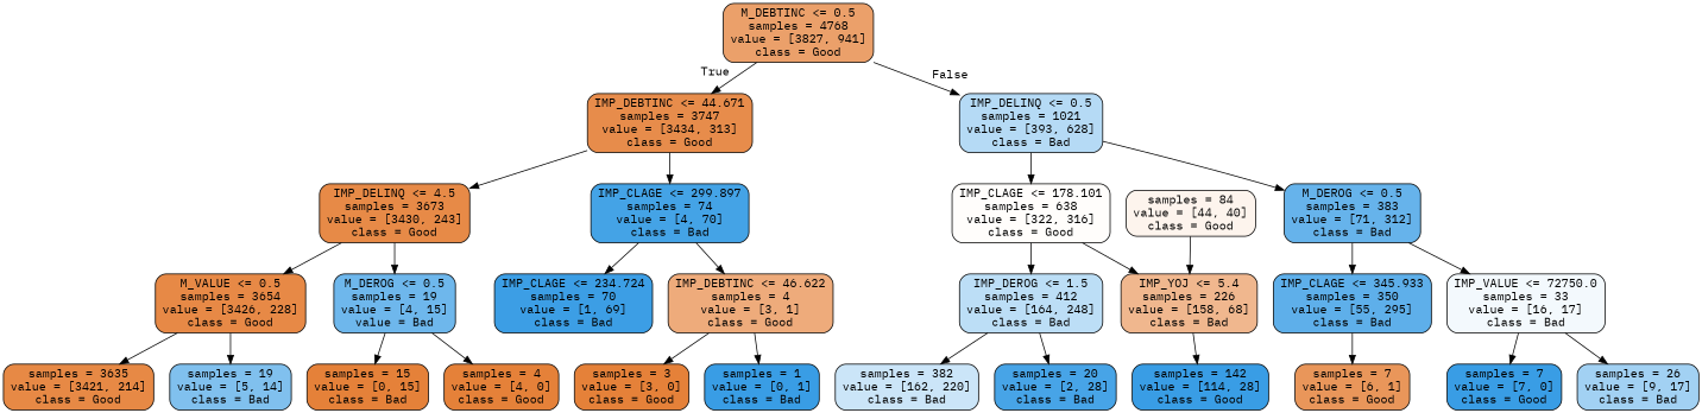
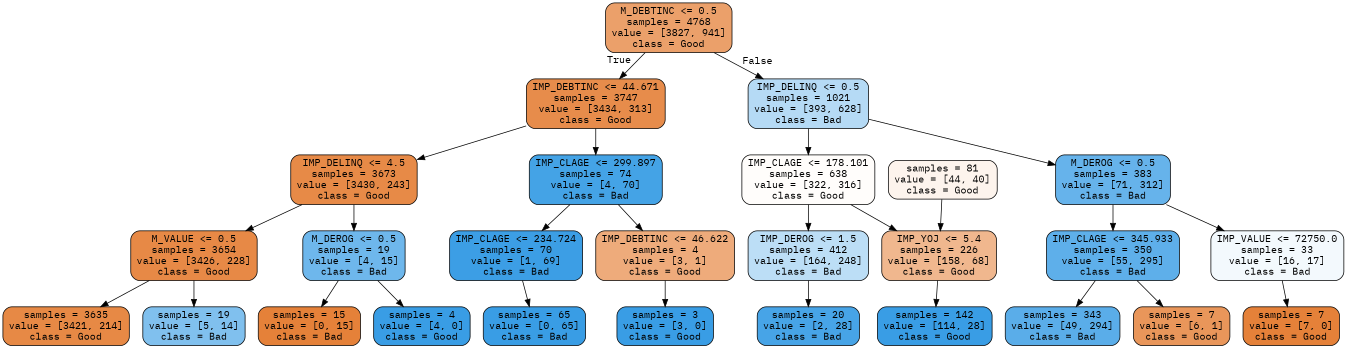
  digraph {
    fontname="IBM Plex Mono"
    node [color=black fillcolor="#e58139" fontname="IBM Plex Mono" shape=box style="filled, rounded"]
    edge [fontname="IBM Plex Mono"]
    n1 [fillcolor="#eba06a" label="M_DEBTINC <= 0.5\nsamples = 4768\nvalue = [3827, 941]\nclass = Good"]
    n2 [fillcolor="#e78c4b" label="IMP_DEBTINC <= 44.671\nsamples = 3747\nvalue = [3434, 313]\nclass = Good"]
    n3 [fillcolor="#b5daf5" label="IMP_DELINQ <= 0.5\nsamples = 1021\nvalue = [393, 628]\nclass = Bad"]
    n4 [fillcolor="#e78a47" label="IMP_DELINQ <= 4.5\nsamples = 3673\nvalue = [3430, 243]\nclass = Good"]
    n5 [fillcolor="#44a3e6" label="IMP_CLAGE <= 299.897\nsamples = 74\nvalue = [4, 70]\nclass = Bad"]
    n6 [fillcolor="#fffdfb" label="IMP_CLAGE <= 178.101\nsamples = 638\nvalue = [322, 316]\nclass = Good"]
    n7 [fillcolor="#66b3eb" label="M_DEROG <= 0.5\nsamples = 383\nvalue = [71, 312]\nclass = Bad"]
    n8 [fillcolor="#e78946" label="M_VALUE <= 0.5\nsamples = 3654\nvalue = [3426, 228]\nclass = Good"]
-   n9 [fillcolor="#6eb7ec" label="M_DEROG <= 0.5\nsamples = 19\nvalue = [4, 15]\nvalue = Bad"]
+   n9 [fillcolor="#6eb7ec" label="M_DEROG <= 0.5\nsamples = 19\nvalue = [4, 15]\nclass = Bad"]
    n10 [fillcolor="#3c9ee5" label="IMP_CLAGE <= 234.724\nsamples = 70\nvalue = [1, 69]\nclass = Bad"]
    n11 [fillcolor="#eeab7b" label="IMP_DEBTINC <= 46.622\nsamples = 4\nvalue = [3, 1]\nclass = Good"]
    n12 [fillcolor="#e78945" label="samples = 3635\nvalue = [3421, 214]\nclass = Good"]
    n13 [fillcolor="#80c0ee" label="samples = 19\nvalue = [5, 14]\nclass = Bad"]
    n14 [label="samples = 15\nvalue = [0, 15]\nclass = Bad"]
-   n15 [label="samples = 4\nvalue = [4, 0]\nclass = Good"]
-   n17 [label="samples = 3\nvalue = [3, 0]\nclass = Good"]
-   n18 [fillcolor="#399de5" label="samples = 1\nvalue = [0, 1]\nclass = Bad"]
+   n15 [fillcolor="#399de5" label="samples = 4\nvalue = [4, 0]\nclass = Good"]
+   n16 [fillcolor="#399de5" label="samples = 65\nvalue = [0, 65]\nclass = Bad"]
+   n17 [fillcolor="#399de5" label="samples = 3\nvalue = [3, 0]\nclass = Good"]
    n19 [fillcolor="#bcdef6" label="IMP_DEROG <= 1.5\nsamples = 412\nvalue = [164, 248]\nclass = Bad"]
-   n20 [fillcolor="#f0b78e" label="IMP_YOJ <= 5.4\nsamples = 226\nvalue = [158, 68]\nclass = Bad"]
+   n20 [fillcolor="#f0b78e" label="IMP_YOJ <= 5.4\nsamples = 226\nvalue = [158, 68]\nclass = Good"]
    n21 [fillcolor="#5eafea" label="IMP_CLAGE <= 345.933\nsamples = 350\nvalue = [55, 295]\nclass = Bad"]
    n22 [fillcolor="#f3f9fd" label="IMP_VALUE <= 72750.0\nsamples = 33\nvalue = [16, 17]\nclass = Bad"]
-   n23 [fillcolor="#cbe5f8" label="samples = 382\nvalue = [162, 220]\nclass = Bad"]
    n24 [fillcolor="#47a4e7" label="samples = 20\nvalue = [2, 28]\nclass = Bad"]
    n25 [fillcolor="#399de5" label="samples = 142\nvalue = [114, 28]\nclass = Good"]
-   n26 [fillcolor="#fdf4ed" label="samples = 84\nvalue = [44, 40]\nclass = Good"]
+   n26 [fillcolor="#fdf4ed" label="samples = 81\nvalue = [44, 40]\nclass = Good"]
+   n27 [fillcolor="#5aade9" label="samples = 343\nvalue = [49, 294]\nclass = Bad"]
    n28 [fillcolor="#e9965a" label="samples = 7\nvalue = [6, 1]\nclass = Good"]
-   n29 [fillcolor="#399de5" label="samples = 7\nvalue = [7, 0]\nclass = Good"]
-   n30 [fillcolor="#a2d1f3" label="samples = 26\nvalue = [9, 17]\nclass = Bad"]
+   n29 [label="samples = 7\nvalue = [7, 0]\nclass = Good"]
    n1 -> n2 [headlabel=True labelangle=45 labeldistance=2.5]
    n1 -> n3 [headlabel=False labelangle=-45 labeldistance=2.5]
    n2 -> n4
    n2 -> n5
    n3 -> n6
    n3 -> n7
    n4 -> n8
    n4 -> n9
    n5 -> n10
    n5 -> n11
    n6 -> n19
    n6 -> n20
    n7 -> n21
    n7 -> n22
    n8 -> n12
    n8 -> n13
    n9 -> n14
    n9 -> n15
+   n10 -> n16
    n11 -> n17
-   n11 -> n18
-   n19 -> n23
    n19 -> n24
    n20 -> n25
+   n21 -> n27
    n21 -> n28
    n22 -> n29
-   n22 -> n30
    n26 -> n20
  }
